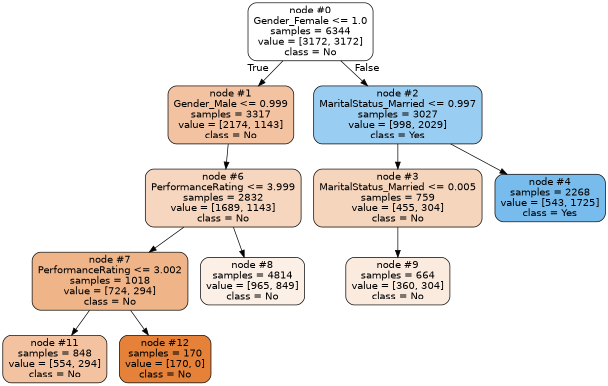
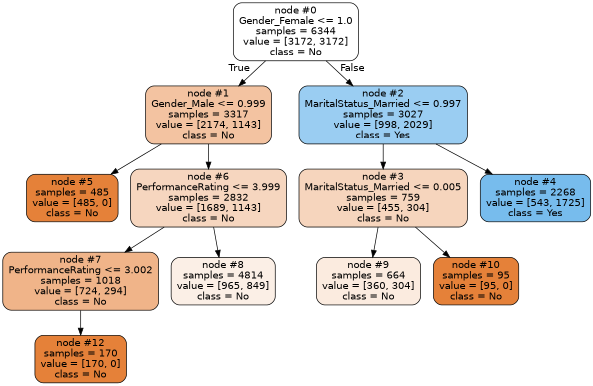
  digraph {
    node [color=black fillcolor="#e58139ff" fontname=helvetica shape=box style="filled, rounded"]
    edge [fontname=helvetica]
    n1 [fillcolor="#e5813900" label="node #0\nGender_Female <= 1.0\nsamples = 6344\nvalue = [3172, 3172]\nclass = No"]
    n2 [fillcolor="#e5813979" label="node #1\nGender_Male <= 0.999\nsamples = 3317\nvalue = [2174, 1143]\nclass = No"]
    n3 [fillcolor="#399de582" label="node #2\nMaritalStatus_Married <= 0.997\nsamples = 3027\nvalue = [998, 2029]\nclass = Yes"]
+   n4 [label="node #5\nsamples = 485\nvalue = [485, 0]\nclass = No"]
    n5 [fillcolor="#e5813952" label="node #6\nPerformanceRating <= 3.999\nsamples = 2832\nvalue = [1689, 1143]\nclass = No"]
    n6 [fillcolor="#e5813955" label="node #3\nMaritalStatus_Married <= 0.005\nsamples = 759\nvalue = [455, 304]\nclass = No"]
    n7 [fillcolor="#399de5af" label="node #4\nsamples = 2268\nvalue = [543, 1725]\nclass = Yes"]
    n8 [fillcolor="#e5813997" label="node #7\nPerformanceRating <= 3.002\nsamples = 1018\nvalue = [724, 294]\nclass = No"]
    n9 [fillcolor="#e581391f" label="node #8\nsamples = 4814\nvalue = [965, 849]\nclass = No"]
-   n10 [fillcolor="#e5813978" label="node #11\nsamples = 848\nvalue = [554, 294]\nclass = No"]
    n11 [label="node #12\nsamples = 170\nvalue = [170, 0]\nclass = No"]
    n12 [fillcolor="#e5813928" label="node #9\nsamples = 664\nvalue = [360, 304]\nclass = No"]
+   n13 [label="node #10\nsamples = 95\nvalue = [95, 0]\nclass = No"]
    n1 -> n2 [headlabel=True labelangle=45 labeldistance=2.5]
    n1 -> n3 [headlabel=False labelangle=-45 labeldistance=2.5]
+   n2 -> n4
    n2 -> n5
    n3 -> n6
    n3 -> n7
    n5 -> n8
    n5 -> n9
    n6 -> n12
-   n8 -> n10
+   n6 -> n13
    n8 -> n11
  }
